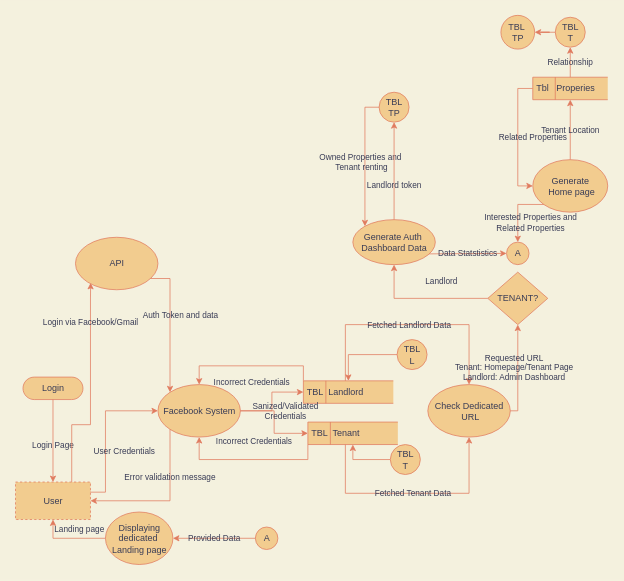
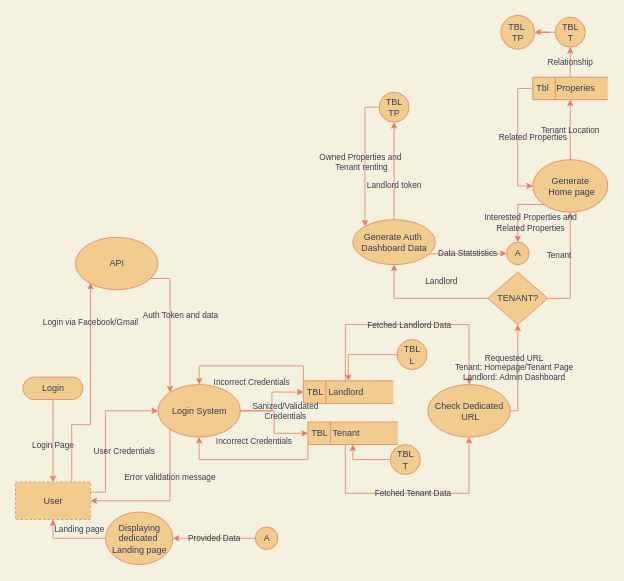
  <mxCell id="0" />
  <mxCell id="1" parent="0" />
  <mxCell id="2" value="Login" style="html=1;dashed=0;whitespace=wrap;shape=mxgraph.dfd.start;labelBackgroundColor=none;fillColor=#F2CC8F;strokeColor=#E07A5F;fontColor=#393C56;" parent="1" vertex="1"><mxGeometry x="30" y="502.5" width="80" height="30" as="geometry" /></mxCell>
  <mxCell id="3" value="Login Page" style="edgeStyle=orthogonalEdgeStyle;rounded=0;orthogonalLoop=1;jettySize=auto;html=1;entryX=0.5;entryY=0;entryDx=0;entryDy=0;exitX=0.5;exitY=0.5;exitDx=0;exitDy=15;exitPerimeter=0;labelBackgroundColor=none;strokeColor=#E07A5F;fontColor=#393C56;" parent="1" source="2" target="13" edge="1"><mxGeometry x="-30" y="496.5" as="geometry"><mxPoint x="70" y="462.5" as="sourcePoint" /><mxPoint x="60" y="642.5" as="targetPoint" /><Array as="points" /><mxPoint y="5" as="offset" /></mxGeometry></mxCell>
- <mxCell id="4" value="Facebook System" style="shape=ellipse;html=1;dashed=0;whitespace=wrap;perimeter=ellipsePerimeter;labelBackgroundColor=none;fillColor=#F2CC8F;strokeColor=#E07A5F;fontColor=#393C56;" parent="1" vertex="1"><mxGeometry x="210" y="512.5" width="110" height="70" as="geometry" /></mxCell>
+ <mxCell id="4" value="Login System" style="shape=ellipse;html=1;dashed=0;whitespace=wrap;perimeter=ellipsePerimeter;labelBackgroundColor=none;fillColor=#F2CC8F;strokeColor=#E07A5F;fontColor=#393C56;" parent="1" vertex="1"><mxGeometry x="210" y="512.5" width="110" height="70" as="geometry" /></mxCell>
  <mxCell id="5" value="User Credentials" style="edgeStyle=orthogonalEdgeStyle;rounded=0;orthogonalLoop=1;jettySize=auto;html=1;entryX=0;entryY=0.5;entryDx=0;entryDy=0;exitX=1;exitY=0.25;exitDx=0;exitDy=0;labelBackgroundColor=none;strokeColor=#E07A5F;fontColor=#393C56;" parent="1" source="13" target="4" edge="1"><mxGeometry x="20" y="1216.5" as="geometry"><mxPoint x="190" y="547.5" as="targetPoint" /><mxPoint x="120" y="667.5" as="sourcePoint" /><Array as="points"><mxPoint x="140" y="656" /><mxPoint x="140" y="548" /></Array></mxGeometry></mxCell>
  <mxCell id="6" value="Incorrect Credentials" style="edgeStyle=orthogonalEdgeStyle;rounded=0;orthogonalLoop=1;jettySize=auto;html=1;exitX=0;exitY=0;exitDx=0;exitDy=0;entryX=0.5;entryY=0;entryDx=0;entryDy=0;labelBackgroundColor=none;strokeColor=#E07A5F;fontColor=#393C56;" parent="1" source="7" target="4" edge="1"><mxGeometry x="30" y="834" as="geometry" /></mxCell>
  <mxCell id="7" value="TBL&amp;nbsp; Landlord" style="html=1;dashed=0;whitespace=wrap;shape=mxgraph.dfd.dataStoreID;align=left;spacingLeft=3;points=[[0,0],[0.5,0],[1,0],[0,0.5],[1,0.5],[0,1],[0.5,1],[1,1]];labelBackgroundColor=none;fillColor=#F2CC8F;strokeColor=#E07A5F;fontColor=#393C56;" parent="1" vertex="1"><mxGeometry x="404" y="507.5" width="120" height="30" as="geometry" /></mxCell>
  <mxCell id="8" style="edgeStyle=orthogonalEdgeStyle;rounded=0;orthogonalLoop=1;jettySize=auto;html=1;entryX=0;entryY=0.5;entryDx=0;entryDy=0;labelBackgroundColor=none;strokeColor=#E07A5F;fontColor=#393C56;" parent="1" source="4" target="7" edge="1"><mxGeometry x="20" y="1216.5" as="geometry" /></mxCell>
  <mxCell id="9" value="Incorrect Credentials" style="edgeStyle=orthogonalEdgeStyle;rounded=0;orthogonalLoop=1;jettySize=auto;html=1;exitX=0;exitY=1;exitDx=0;exitDy=0;entryX=0.5;entryY=1;entryDx=0;entryDy=0;labelBackgroundColor=none;strokeColor=#E07A5F;fontColor=#393C56;" parent="1" source="10" target="4" edge="1"><mxGeometry x="30" y="834" as="geometry" /></mxCell>
  <mxCell id="10" value="TBL&amp;nbsp; Tenant" style="html=1;dashed=0;whitespace=wrap;shape=mxgraph.dfd.dataStoreID;align=left;spacingLeft=3;points=[[0,0],[0.5,0],[1,0],[0,0.5],[1,0.5],[0,1],[0.5,1],[1,1]];labelBackgroundColor=none;fillColor=#F2CC8F;strokeColor=#E07A5F;fontColor=#393C56;" parent="1" vertex="1"><mxGeometry x="410" y="562.5" width="120" height="30" as="geometry" /></mxCell>
  <mxCell id="11" value="Sanized/Validated &lt;br&gt;Credentials" style="edgeStyle=orthogonalEdgeStyle;rounded=0;orthogonalLoop=1;jettySize=auto;html=1;entryX=0;entryY=0.5;entryDx=0;entryDy=0;labelBackgroundColor=none;strokeColor=#E07A5F;fontColor=#393C56;" parent="1" source="4" target="10" edge="1"><mxGeometry x="-30" y="496.5" as="geometry"><mxPoint x="15" y="-15" as="offset" /></mxGeometry></mxCell>
  <mxCell id="12" value="Login via Facebook/Gmail" style="edgeStyle=orthogonalEdgeStyle;rounded=0;orthogonalLoop=1;jettySize=auto;html=1;exitX=0.75;exitY=0;exitDx=0;exitDy=0;entryX=0.184;entryY=0.87;entryDx=0;entryDy=0;strokeColor=#E07A5F;fontColor=#393C56;labelBackgroundColor=none;entryPerimeter=0;" edge="1" parent="1" source="13" target="47"><mxGeometry x="0.637" relative="1" as="geometry"><mxPoint x="140" y="486" as="targetPoint" /><Array as="points"><mxPoint x="95" y="566" /><mxPoint x="120" y="566" /><mxPoint x="120" y="397" /></Array><mxPoint as="offset" /></mxGeometry></mxCell>
  <mxCell id="13" value="User" style="html=1;dashed=1;whitespace=wrap;labelBackgroundColor=none;fillColor=#F2CC8F;strokeColor=#E07A5F;fontColor=#393C56;" parent="1" vertex="1"><mxGeometry x="20" y="642.5" width="100" height="50" as="geometry" /></mxCell>
  <mxCell id="14" value="Error validation message" style="edgeStyle=orthogonalEdgeStyle;rounded=0;orthogonalLoop=1;jettySize=auto;html=1;exitX=0;exitY=1;exitDx=0;exitDy=0;entryX=1;entryY=0.5;entryDx=0;entryDy=0;labelBackgroundColor=none;strokeColor=#E07A5F;fontColor=#393C56;" parent="1" source="4" target="13" edge="1"><mxGeometry as="geometry"><Array as="points"><mxPoint x="226" y="667.5" /></Array><mxPoint x="53" y="16" as="offset" /></mxGeometry></mxCell>
  <mxCell id="15" value="Check Dedicated&lt;br&gt;&amp;nbsp;URL" style="shape=ellipse;html=1;dashed=0;whitespace=wrap;perimeter=ellipsePerimeter;labelBackgroundColor=none;fillColor=#F2CC8F;strokeColor=#E07A5F;fontColor=#393C56;" parent="1" vertex="1"><mxGeometry x="570" y="512.5" width="110" height="70" as="geometry" /></mxCell>
  <mxCell id="16" style="edgeStyle=orthogonalEdgeStyle;rounded=0;orthogonalLoop=1;jettySize=auto;html=1;entryX=0.5;entryY=0;entryDx=0;entryDy=0;labelBackgroundColor=none;strokeColor=#E07A5F;fontColor=#393C56;" parent="1" source="7" target="15" edge="1"><mxGeometry x="20" y="1216.5" as="geometry"><mxPoint x="350" y="432.5" as="targetPoint" /><Array as="points"><mxPoint x="460" y="432.5" /><mxPoint x="625" y="432.5" /></Array></mxGeometry></mxCell>
  <mxCell id="17" value="Fetched Landlord Data" style="edgeLabel;html=1;align=center;verticalAlign=middle;resizable=0;points=[];labelBackgroundColor=none;fontColor=#393C56;" parent="16" vertex="1" connectable="0"><mxGeometry x="0.231" y="-4" relative="1" as="geometry"><mxPoint x="-37.18" y="-4.06" as="offset" /></mxGeometry></mxCell>
  <mxCell id="18" value="TENANT?" style="shape=rhombus;html=1;dashed=0;whitespace=wrap;perimeter=rhombusPerimeter;labelBackgroundColor=none;fillColor=#F2CC8F;strokeColor=#E07A5F;fontColor=#393C56;" parent="1" vertex="1"><mxGeometry x="650" y="362.5" width="80" height="70" as="geometry" /></mxCell>
  <mxCell id="19" value="Fetched Tenant Data" style="edgeStyle=orthogonalEdgeStyle;rounded=0;orthogonalLoop=1;jettySize=auto;html=1;entryX=0.5;entryY=1;entryDx=0;entryDy=0;labelBackgroundColor=none;strokeColor=#E07A5F;fontColor=#393C56;" parent="1" source="10" target="15" edge="1"><mxGeometry x="-30" y="496.5" as="geometry"><mxPoint x="460" y="662.5" as="targetPoint" /><Array as="points"><mxPoint x="460" y="657.5" /><mxPoint x="625" y="657.5" /></Array><mxPoint x="7" y="70" as="offset" /></mxGeometry></mxCell>
  <mxCell id="20" value="Requested URL&lt;br&gt;Tenant: Homepage/Tenant Page&lt;br&gt;Landlord: Admin Dashboard" style="edgeStyle=orthogonalEdgeStyle;rounded=0;orthogonalLoop=1;jettySize=auto;html=1;labelBackgroundColor=none;strokeColor=#E07A5F;fontColor=#393C56;" parent="1" source="15" target="18" edge="1"><mxGeometry x="30" y="834" as="geometry"><mxPoint x="690" y="407.5" as="targetPoint" /><Array as="points"><mxPoint x="690" y="547.5" /><mxPoint x="690" y="432.5" /></Array><mxPoint as="offset" /></mxGeometry></mxCell>
  <mxCell id="21" value="Generate&lt;br&gt;&amp;nbsp;Home page" style="shape=ellipse;html=1;dashed=0;whitespace=wrap;perimeter=ellipsePerimeter;labelBackgroundColor=none;fillColor=#F2CC8F;strokeColor=#E07A5F;fontColor=#393C56;" parent="1" vertex="1"><mxGeometry x="710" y="212.5" width="100" height="70" as="geometry" /></mxCell>
+ <mxCell id="22" value="Tenant" style="edgeStyle=orthogonalEdgeStyle;rounded=0;orthogonalLoop=1;jettySize=auto;html=1;exitX=1;exitY=0.5;exitDx=0;exitDy=0;entryX=0.5;entryY=1;entryDx=0;entryDy=0;labelBackgroundColor=none;strokeColor=#E07A5F;fontColor=#393C56;" parent="1" source="18" target="21" edge="1"><mxGeometry x="30" y="834" as="geometry"><mxPoint x="760" y="312.5" as="targetPoint" /><Array as="points"><mxPoint x="760" y="397.5" /></Array></mxGeometry></mxCell>
  <mxCell id="23" value="Related Properties" style="edgeStyle=orthogonalEdgeStyle;rounded=0;orthogonalLoop=1;jettySize=auto;html=1;entryX=0;entryY=0.5;entryDx=0;entryDy=0;labelBackgroundColor=none;strokeColor=#E07A5F;fontColor=#393C56;" parent="1" source="24" target="21" edge="1"><mxGeometry x="30" y="834" as="geometry"><Array as="points"><mxPoint x="690" y="117.5" /><mxPoint x="690" y="247.5" /></Array><mxPoint as="offset" /></mxGeometry></mxCell>
  <mxCell id="24" value="Tbl&amp;nbsp; &amp;nbsp;Properies" style="html=1;dashed=0;whitespace=wrap;shape=mxgraph.dfd.dataStoreID;align=left;spacingLeft=3;points=[[0,0],[0.5,0],[1,0],[0,0.5],[1,0.5],[0,1],[0.5,1],[1,1]];labelBackgroundColor=none;fillColor=#F2CC8F;strokeColor=#E07A5F;fontColor=#393C56;" parent="1" vertex="1"><mxGeometry x="710" y="102.5" width="100" height="30" as="geometry" /></mxCell>
  <mxCell id="25" value="Tenant Location" style="edgeStyle=orthogonalEdgeStyle;rounded=0;orthogonalLoop=1;jettySize=auto;html=1;labelBackgroundColor=none;strokeColor=#E07A5F;fontColor=#393C56;" parent="1" source="21" target="24" edge="1"><mxGeometry x="30" y="834" as="geometry" /></mxCell>
  <mxCell id="26" value="A" style="shape=ellipse;html=1;dashed=0;whitespace=wrap;aspect=fixed;perimeter=ellipsePerimeter;labelBackgroundColor=none;fillColor=#F2CC8F;strokeColor=#E07A5F;fontColor=#393C56;" parent="1" vertex="1"><mxGeometry x="340" y="702.5" width="30" height="30" as="geometry" /></mxCell>
  <mxCell id="27" value="A" style="shape=ellipse;html=1;dashed=0;whitespace=wrap;aspect=fixed;perimeter=ellipsePerimeter;labelBackgroundColor=none;fillColor=#F2CC8F;strokeColor=#E07A5F;fontColor=#393C56;" parent="1" vertex="1"><mxGeometry x="675" y="322.5" width="30" height="30" as="geometry" /></mxCell>
  <mxCell id="28" value="Interested Properties and &lt;br&gt;Related Properties" style="edgeStyle=orthogonalEdgeStyle;rounded=0;orthogonalLoop=1;jettySize=auto;html=1;exitX=0;exitY=1;exitDx=0;exitDy=0;entryX=0.5;entryY=0;entryDx=0;entryDy=0;labelBackgroundColor=none;strokeColor=#E07A5F;fontColor=#393C56;" parent="1" source="21" target="27" edge="1"><mxGeometry x="30" y="834" as="geometry"><mxPoint x="690" y="302.5" as="targetPoint" /><mxPoint as="offset" /></mxGeometry></mxCell>
  <mxCell id="29" value="Data Statstistics" style="edgeStyle=orthogonalEdgeStyle;rounded=0;orthogonalLoop=1;jettySize=auto;html=1;entryX=0;entryY=0.5;entryDx=0;entryDy=0;exitX=0.92;exitY=0.762;exitDx=0;exitDy=0;exitPerimeter=0;labelBackgroundColor=none;strokeColor=#E07A5F;fontColor=#393C56;" parent="1" source="30" target="27" edge="1"><mxGeometry x="30" y="834" as="geometry"><Array as="points"><mxPoint x="564" y="338.5" /></Array><mxPoint as="offset" /></mxGeometry></mxCell>
  <mxCell id="30" value="Generate Auth&amp;nbsp;&lt;br&gt;Dashboard Data" style="shape=ellipse;html=1;dashed=0;whitespace=wrap;perimeter=ellipsePerimeter;labelBackgroundColor=none;fillColor=#F2CC8F;strokeColor=#E07A5F;fontColor=#393C56;" parent="1" vertex="1"><mxGeometry x="470" y="292.5" width="110" height="60" as="geometry" /></mxCell>
  <mxCell id="31" value="Landlord" style="edgeStyle=orthogonalEdgeStyle;rounded=0;orthogonalLoop=1;jettySize=auto;html=1;exitX=0;exitY=0.5;exitDx=0;exitDy=0;entryX=0.5;entryY=1;entryDx=0;entryDy=0;labelBackgroundColor=none;strokeColor=#E07A5F;fontColor=#393C56;" parent="1" source="18" target="30" edge="1"><mxGeometry x="30" y="834" as="geometry"><mxPoint x="560" y="332.5" as="targetPoint" /><Array as="points"><mxPoint x="525" y="397.5" /></Array><mxPoint as="offset" /></mxGeometry></mxCell>
  <mxCell id="32" value="Owned Properties and&lt;br&gt;&amp;nbsp;Tenant renting" style="edgeStyle=orthogonalEdgeStyle;rounded=0;orthogonalLoop=1;jettySize=auto;html=1;entryX=0;entryY=0;entryDx=0;entryDy=0;exitX=0;exitY=0.5;exitDx=0;exitDy=0;labelBackgroundColor=none;strokeColor=#E07A5F;fontColor=#393C56;" parent="1" source="33" target="30" edge="1"><mxGeometry as="geometry"><Array as="points"><mxPoint x="486" y="142.5" /></Array><mxPoint x="-16" y="-6" as="offset" /></mxGeometry></mxCell>
  <mxCell id="33" value="TBL&lt;br&gt;TP" style="shape=ellipse;html=1;dashed=0;whitespace=wrap;aspect=fixed;perimeter=ellipsePerimeter;labelBackgroundColor=none;fillColor=#F2CC8F;strokeColor=#E07A5F;fontColor=#393C56;" parent="1" vertex="1"><mxGeometry x="505" y="122.5" width="40" height="40" as="geometry" /></mxCell>
  <mxCell id="34" value="Landlord token" style="edgeStyle=orthogonalEdgeStyle;rounded=0;orthogonalLoop=1;jettySize=auto;html=1;entryX=0.5;entryY=1;entryDx=0;entryDy=0;labelBackgroundColor=none;strokeColor=#E07A5F;fontColor=#393C56;" parent="1" source="30" target="33" edge="1"><mxGeometry as="geometry"><mxPoint x="525" y="172.5" as="targetPoint" /><mxPoint y="19" as="offset" /></mxGeometry></mxCell>
  <mxCell id="35" style="edgeStyle=orthogonalEdgeStyle;rounded=0;orthogonalLoop=1;jettySize=auto;html=1;entryX=0.5;entryY=0;entryDx=0;entryDy=0;exitX=0;exitY=0.5;exitDx=0;exitDy=0;labelBackgroundColor=none;strokeColor=#E07A5F;fontColor=#393C56;" parent="1" source="36" target="7" edge="1"><mxGeometry x="30" y="834" as="geometry" /></mxCell>
  <mxCell id="36" value="TBL &lt;br&gt;L" style="shape=ellipse;html=1;dashed=0;whitespace=wrap;aspect=fixed;perimeter=ellipsePerimeter;align=center;labelBackgroundColor=none;fillColor=#F2CC8F;strokeColor=#E07A5F;fontColor=#393C56;" parent="1" vertex="1"><mxGeometry x="529" y="452.5" width="40" height="40" as="geometry" /></mxCell>
  <mxCell id="37" style="edgeStyle=orthogonalEdgeStyle;rounded=0;orthogonalLoop=1;jettySize=auto;html=1;entryX=0.5;entryY=1;entryDx=0;entryDy=0;exitX=0;exitY=0.5;exitDx=0;exitDy=0;labelBackgroundColor=none;strokeColor=#E07A5F;fontColor=#393C56;" parent="1" source="38" target="10" edge="1"><mxGeometry x="30" y="834" as="geometry" /></mxCell>
  <mxCell id="38" value="TBL &lt;br&gt;T" style="shape=ellipse;html=1;dashed=0;whitespace=wrap;aspect=fixed;perimeter=ellipsePerimeter;align=center;labelBackgroundColor=none;fillColor=#F2CC8F;strokeColor=#E07A5F;fontColor=#393C56;" parent="1" vertex="1"><mxGeometry x="520" y="592.5" width="40" height="40" as="geometry" /></mxCell>
  <mxCell id="39" value="TBL&lt;br&gt;T" style="shape=ellipse;html=1;dashed=0;whitespace=wrap;aspect=fixed;perimeter=ellipsePerimeter;labelBackgroundColor=none;fillColor=#F2CC8F;strokeColor=#E07A5F;fontColor=#393C56;" parent="1" vertex="1"><mxGeometry x="740" y="22.5" width="40" height="40" as="geometry" /></mxCell>
  <mxCell id="40" value="Relationship" style="edgeStyle=orthogonalEdgeStyle;rounded=0;orthogonalLoop=1;jettySize=auto;html=1;entryX=0.5;entryY=1;entryDx=0;entryDy=0;labelBackgroundColor=none;strokeColor=#E07A5F;fontColor=#393C56;" parent="1" source="24" target="39" edge="1"><mxGeometry x="30" y="834" as="geometry" /></mxCell>
  <mxCell id="41" value="TBL&amp;nbsp;&lt;br&gt;TP" style="shape=ellipse;html=1;dashed=0;whitespace=wrap;aspect=fixed;perimeter=ellipsePerimeter;labelBackgroundColor=none;fillColor=#F2CC8F;strokeColor=#E07A5F;fontColor=#393C56;" parent="1" vertex="1"><mxGeometry x="667.5" y="20" width="45" height="45" as="geometry" /></mxCell>
  <mxCell id="42" value="Landing page" style="edgeStyle=orthogonalEdgeStyle;rounded=0;orthogonalLoop=1;jettySize=auto;html=1;entryX=0.5;entryY=1;entryDx=0;entryDy=0;labelBackgroundColor=none;strokeColor=#E07A5F;fontColor=#393C56;" parent="1" source="43" target="13" edge="1"><mxGeometry x="30" y="834" as="geometry"><mxPoint x="120" y="427.5" as="targetPoint" /><mxPoint as="offset" /></mxGeometry></mxCell>
  <mxCell id="43" value="Displaying &lt;br&gt;dedicated&amp;nbsp;&lt;br&gt;&lt;div&gt;&lt;span&gt;Landing page&lt;/span&gt;&lt;/div&gt;" style="shape=ellipse;html=1;dashed=0;whitespace=wrap;perimeter=ellipsePerimeter;align=center;labelBackgroundColor=none;fillColor=#F2CC8F;strokeColor=#E07A5F;fontColor=#393C56;" parent="1" vertex="1"><mxGeometry x="140" y="682.5" width="90" height="70" as="geometry" /></mxCell>
  <mxCell id="44" style="edgeStyle=orthogonalEdgeStyle;rounded=0;orthogonalLoop=1;jettySize=auto;html=1;labelBackgroundColor=none;strokeColor=#E07A5F;fontColor=#393C56;" parent="1" source="39" target="41" edge="1"><mxGeometry x="30" y="834" as="geometry"><mxPoint x="690" y="42.5" as="targetPoint" /></mxGeometry></mxCell>
  <mxCell id="45" value="Provided Data" style="edgeStyle=orthogonalEdgeStyle;rounded=0;orthogonalLoop=1;jettySize=auto;html=1;entryX=1;entryY=0.5;entryDx=0;entryDy=0;labelBackgroundColor=none;strokeColor=#E07A5F;fontColor=#393C56;" parent="1" source="26" target="43" edge="1"><mxGeometry x="30" y="834" as="geometry"><mxPoint x="270" y="427.5" as="targetPoint" /><mxPoint as="offset" /></mxGeometry></mxCell>
  <mxCell id="46" value="Auth Token and data" style="edgeStyle=orthogonalEdgeStyle;rounded=0;orthogonalLoop=1;jettySize=auto;html=1;entryX=0;entryY=0;entryDx=0;entryDy=0;strokeColor=#E07A5F;fontColor=#393C56;labelBackgroundColor=none;" edge="1" parent="1" source="47" target="4"><mxGeometry x="-0.153" y="14" relative="1" as="geometry"><mxPoint x="270" y="356" as="targetPoint" /><Array as="points"><mxPoint x="226" y="371" /></Array><mxPoint as="offset" /></mxGeometry></mxCell>
  <mxCell id="47" value="API" style="shape=ellipse;html=1;dashed=0;whitespace=wrap;perimeter=ellipsePerimeter;labelBackgroundColor=none;fillColor=#F2CC8F;strokeColor=#E07A5F;fontColor=#393C56;" vertex="1" parent="1"><mxGeometry x="100" y="316" width="110" height="70" as="geometry" /></mxCell>
